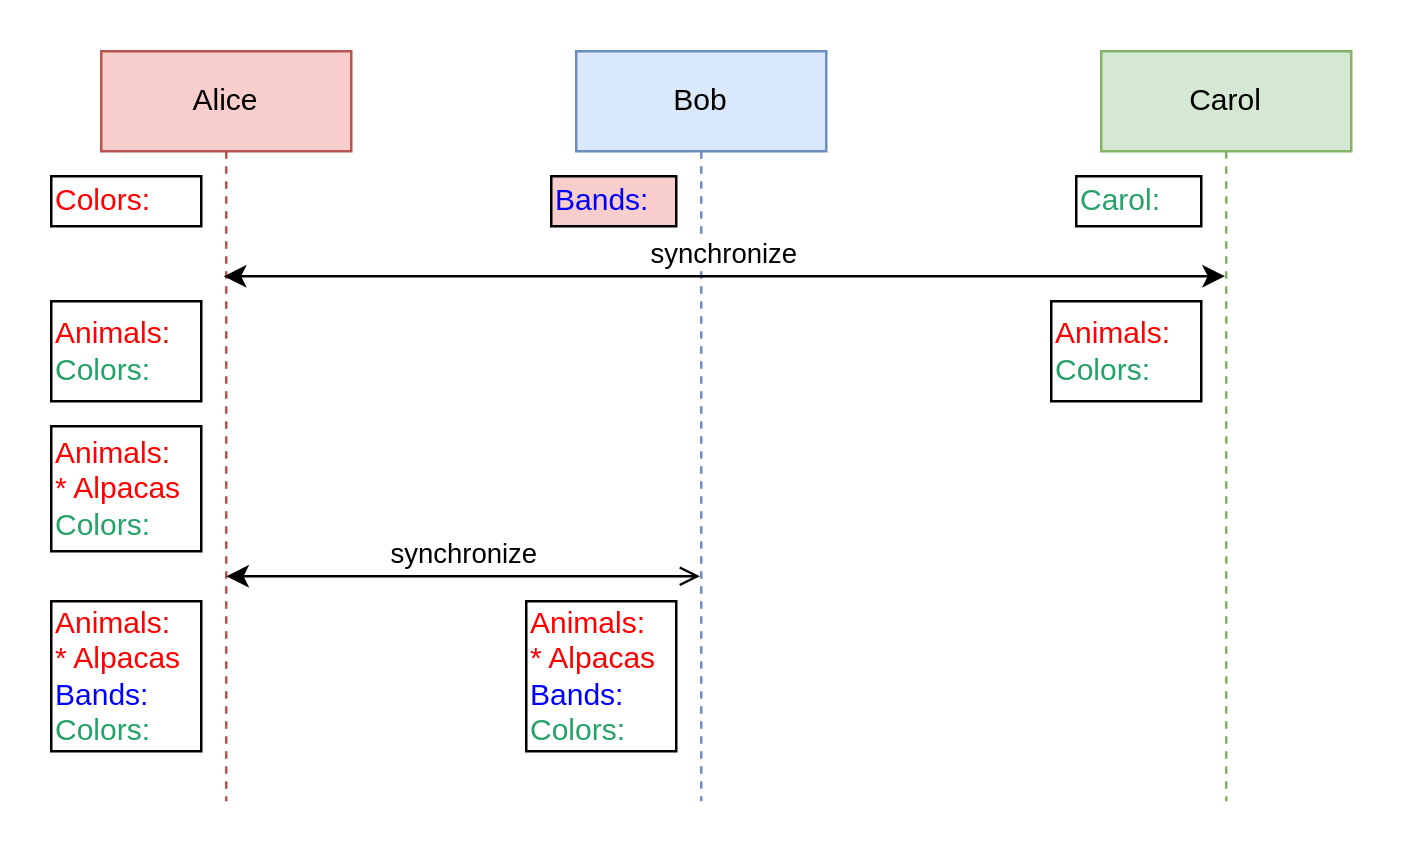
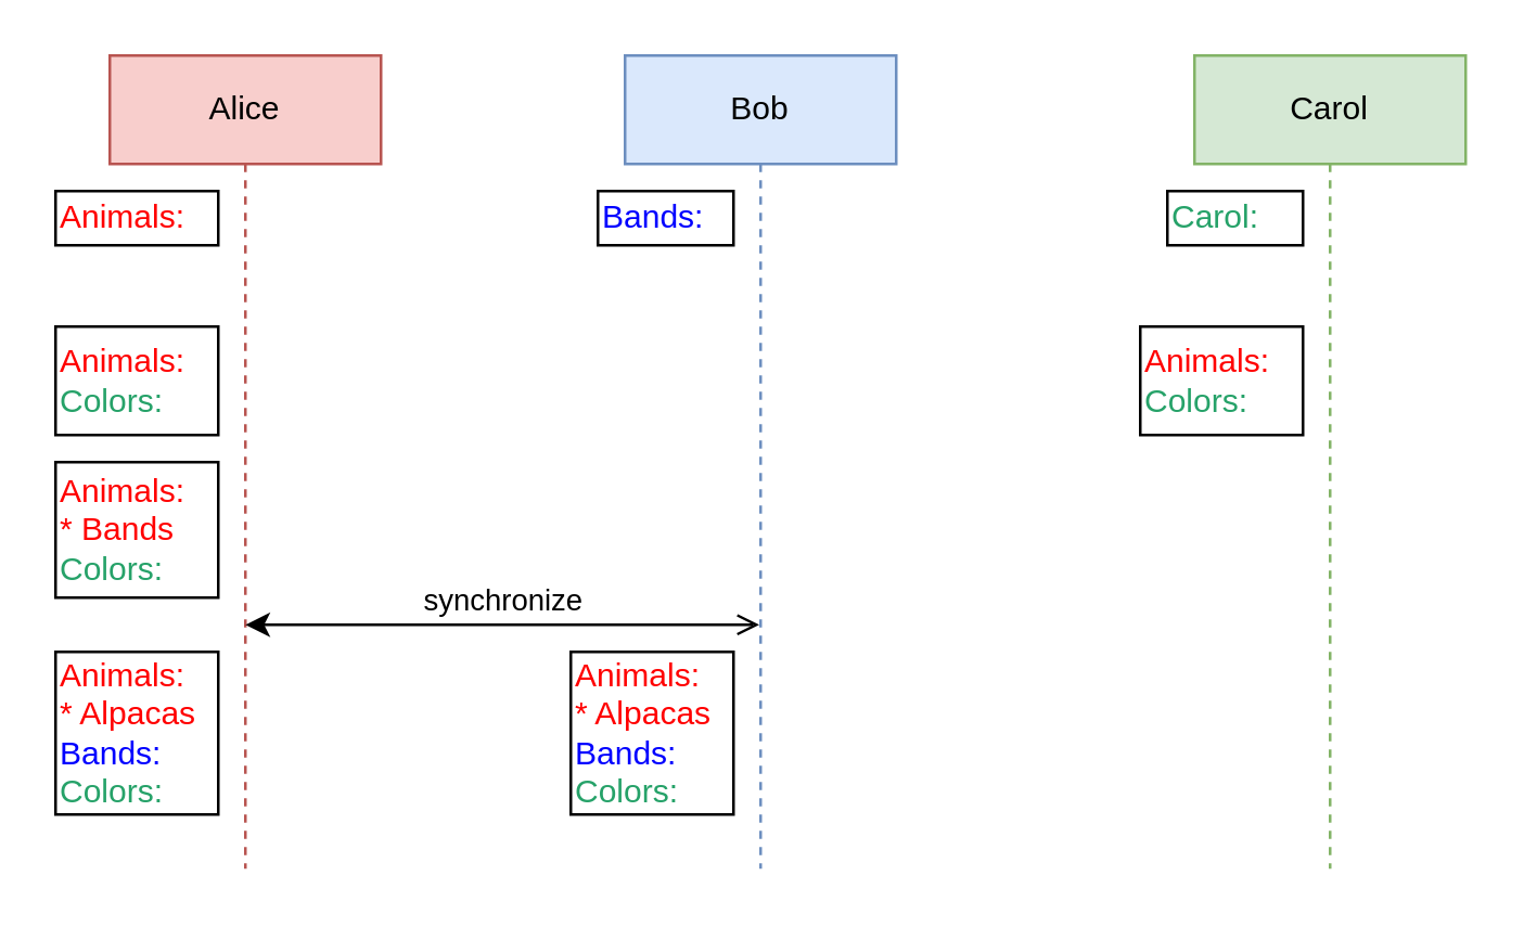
  <mxCell id="0" />
  <mxCell id="1" parent="0" />
  <mxCell id="2" value="Bob" style="shape=umlLifeline;perimeter=lifelinePerimeter;whiteSpace=wrap;html=1;container=0;dropTarget=0;collapsible=0;recursiveResize=0;outlineConnect=0;portConstraint=eastwest;newEdgeStyle={&quot;edgeStyle&quot;:&quot;elbowEdgeStyle&quot;,&quot;elbow&quot;:&quot;vertical&quot;,&quot;curved&quot;:0,&quot;rounded&quot;:0};points=[[0.5,0.35,0,0,0],[0.5,0.8,0,0,0]];fillColor=#dae8fc;strokeColor=#6c8ebf;" parent="1" vertex="1"><mxGeometry x="230" y="20" width="100" height="300" as="geometry" /></mxCell>
  <mxCell id="3" value="Alice" style="shape=umlLifeline;perimeter=lifelinePerimeter;whiteSpace=wrap;html=1;container=0;dropTarget=0;collapsible=0;recursiveResize=0;outlineConnect=0;portConstraint=eastwest;newEdgeStyle={&quot;edgeStyle&quot;:&quot;elbowEdgeStyle&quot;,&quot;elbow&quot;:&quot;vertical&quot;,&quot;curved&quot;:0,&quot;rounded&quot;:0};points=[[0.49,0.3,0,0,0],[0.5,0.7,0,0,0]];fillColor=#f8cecc;strokeColor=#b85450;" parent="1" vertex="1"><mxGeometry x="40" y="20" width="100" height="300" as="geometry" /></mxCell>
  <mxCell id="4" value="&lt;font color=&quot;#ff0000&quot;&gt;Animals:&lt;/font&gt;&lt;br&gt;&lt;font color=&quot;#26a269&quot;&gt;Colors:&lt;/font&gt;" style="rounded=0;whiteSpace=wrap;html=1;align=left;" parent="1" vertex="1"><mxGeometry x="20" y="120" width="60" height="40" as="geometry" /></mxCell>
- <mxCell id="5" value="synchronize" style="endArrow=classic;html=1;rounded=0;exitX=0.49;exitY=0.3;exitDx=0;exitDy=0;exitPerimeter=0;startArrow=classic;startFill=1;endFill=1;verticalAlign=bottom;" parent="1" source="3" target="8" edge="1"><mxGeometry relative="1" as="geometry"><mxPoint x="100" y="220" as="sourcePoint" /><mxPoint x="260" y="220" as="targetPoint" /></mxGeometry></mxCell>
- <mxCell id="6" value="&lt;font color=&quot;#ff0000&quot;&gt;Colors:&lt;/font&gt;" style="rounded=0;whiteSpace=wrap;html=1;align=left;" parent="1" vertex="1"><mxGeometry x="20" y="70" width="60" height="20" as="geometry" /></mxCell>
- <mxCell id="7" value="&lt;font color=&quot;#0000ff&quot;&gt;Bands:&lt;/font&gt;" style="rounded=0;whiteSpace=wrap;html=1;align=left;fillColor=#f8cecc;" parent="1" vertex="1"><mxGeometry x="220" y="70" width="50" height="20" as="geometry" /></mxCell>
+ <mxCell id="6" value="&lt;font color=&quot;#ff0000&quot;&gt;Animals:&lt;/font&gt;" style="rounded=0;whiteSpace=wrap;html=1;align=left;" parent="1" vertex="1"><mxGeometry x="20" y="70" width="60" height="20" as="geometry" /></mxCell>
+ <mxCell id="7" value="&lt;font color=&quot;#0000ff&quot;&gt;Bands:&lt;/font&gt;" style="rounded=0;whiteSpace=wrap;html=1;align=left;" parent="1" vertex="1"><mxGeometry x="220" y="70" width="50" height="20" as="geometry" /></mxCell>
  <mxCell id="8" value="Carol" style="shape=umlLifeline;perimeter=lifelinePerimeter;whiteSpace=wrap;html=1;container=0;dropTarget=0;collapsible=0;recursiveResize=0;outlineConnect=0;portConstraint=eastwest;newEdgeStyle={&quot;edgeStyle&quot;:&quot;elbowEdgeStyle&quot;,&quot;elbow&quot;:&quot;vertical&quot;,&quot;curved&quot;:0,&quot;rounded&quot;:0};points=[[0.5,0.35,0,0,0],[0.5,0.8,0,0,0]];fillColor=#d5e8d4;strokeColor=#82b366;" parent="1" vertex="1"><mxGeometry x="440" y="20" width="100" height="300" as="geometry" /></mxCell>
  <mxCell id="9" value="&lt;font color=&quot;#26a269&quot;&gt;Carol:&lt;/font&gt;" style="rounded=0;whiteSpace=wrap;html=1;align=left;" parent="1" vertex="1"><mxGeometry x="430" y="70" width="50" height="20" as="geometry" /></mxCell>
  <mxCell id="10" value="&lt;font color=&quot;#ff0000&quot;&gt;Animals:&lt;/font&gt;&lt;br&gt;&lt;font color=&quot;#26a269&quot;&gt;Colors:&lt;/font&gt;" style="rounded=0;whiteSpace=wrap;html=1;align=left;" parent="1" vertex="1"><mxGeometry x="420" y="120" width="60" height="40" as="geometry" /></mxCell>
- <mxCell id="11" value="&lt;div&gt;&lt;font color=&quot;#ff0000&quot;&gt;Animals:&lt;/font&gt;&lt;/div&gt;&lt;div&gt;&lt;font color=&quot;#ff0000&quot;&gt;* Alpacas&lt;/font&gt;&lt;br&gt;&lt;/div&gt;&lt;font color=&quot;#26a269&quot;&gt;Colors:&lt;/font&gt;" style="rounded=0;whiteSpace=wrap;html=1;align=left;" parent="1" vertex="1"><mxGeometry x="20" y="170" width="60" height="50" as="geometry" /></mxCell>
+ <mxCell id="11" value="&lt;div&gt;&lt;font color=&quot;#ff0000&quot;&gt;Animals:&lt;/font&gt;&lt;/div&gt;&lt;div&gt;&lt;font color=&quot;#ff0000&quot;&gt;* Bands&lt;/font&gt;&lt;br&gt;&lt;/div&gt;&lt;font color=&quot;#26a269&quot;&gt;Colors:&lt;/font&gt;" style="rounded=0;whiteSpace=wrap;html=1;align=left;" parent="1" vertex="1"><mxGeometry x="20" y="170" width="60" height="50" as="geometry" /></mxCell>
  <mxCell id="12" value="synchronize" style="endArrow=open;html=1;rounded=0;startArrow=classic;startFill=1;endFill=1;verticalAlign=bottom;exitX=0.5;exitY=0.7;exitDx=0;exitDy=0;exitPerimeter=0;" parent="1" source="3" target="2" edge="1"><mxGeometry x="-0.002" relative="1" as="geometry"><mxPoint x="90" y="260" as="sourcePoint" /><mxPoint x="490" y="270" as="targetPoint" /><mxPoint as="offset" /></mxGeometry></mxCell>
  <mxCell id="13" value="&lt;div&gt;&lt;font color=&quot;#ff0000&quot;&gt;Animals:&lt;/font&gt;&lt;/div&gt;&lt;div&gt;&lt;font color=&quot;#ff0000&quot;&gt;* Alpacas&lt;/font&gt;&lt;/div&gt;&lt;div&gt;&lt;font color=&quot;#0000ff&quot;&gt;Bands:&lt;/font&gt;&lt;br&gt;&lt;/div&gt;&lt;div&gt;&lt;font color=&quot;#26a269&quot;&gt;Colors:&lt;/font&gt;&lt;/div&gt;" style="rounded=0;whiteSpace=wrap;html=1;align=left;" parent="1" vertex="1"><mxGeometry x="20" y="240" width="60" height="60" as="geometry" /></mxCell>
  <mxCell id="14" value="&lt;div&gt;&lt;font color=&quot;#ff0000&quot;&gt;Animals:&lt;/font&gt;&lt;/div&gt;&lt;div&gt;&lt;font color=&quot;#ff0000&quot;&gt;* Alpacas&lt;/font&gt;&lt;/div&gt;&lt;div&gt;&lt;font color=&quot;#0000ff&quot;&gt;Bands:&lt;/font&gt;&lt;br&gt;&lt;/div&gt;&lt;div&gt;&lt;font color=&quot;#26a269&quot;&gt;Colors:&lt;/font&gt;&lt;/div&gt;" style="rounded=0;whiteSpace=wrap;html=1;align=left;" parent="1" vertex="1"><mxGeometry x="210" y="240" width="60" height="60" as="geometry" /></mxCell>
